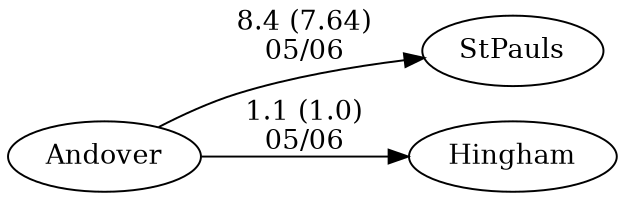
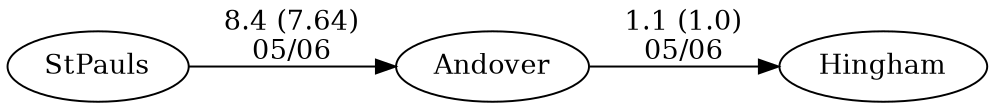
  digraph {
    rankdir=LR
    edge [random=random]
    Andover
    StPauls
    Hingham
-   Andover -> StPauls [label="8.4 (7.64)\n05/06" weight=92]
+   StPauls -> Andover [label="8.4 (7.64)\n05/06" weight=92]
    Andover -> Hingham [label="1.1 (1.0)\n05/06" weight=99]
  }
